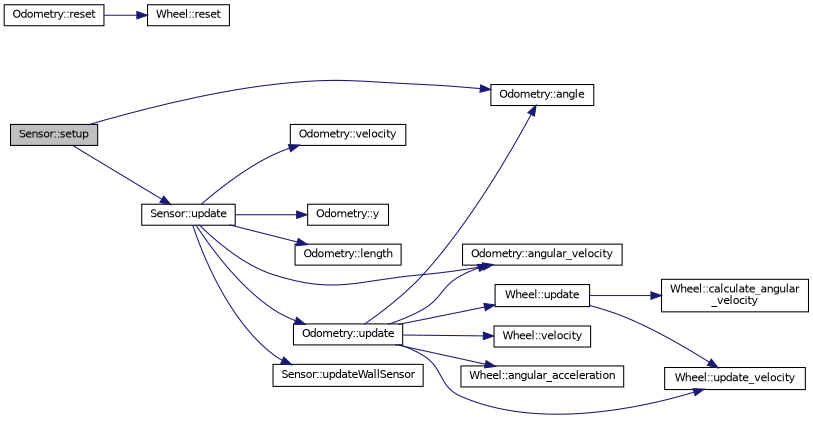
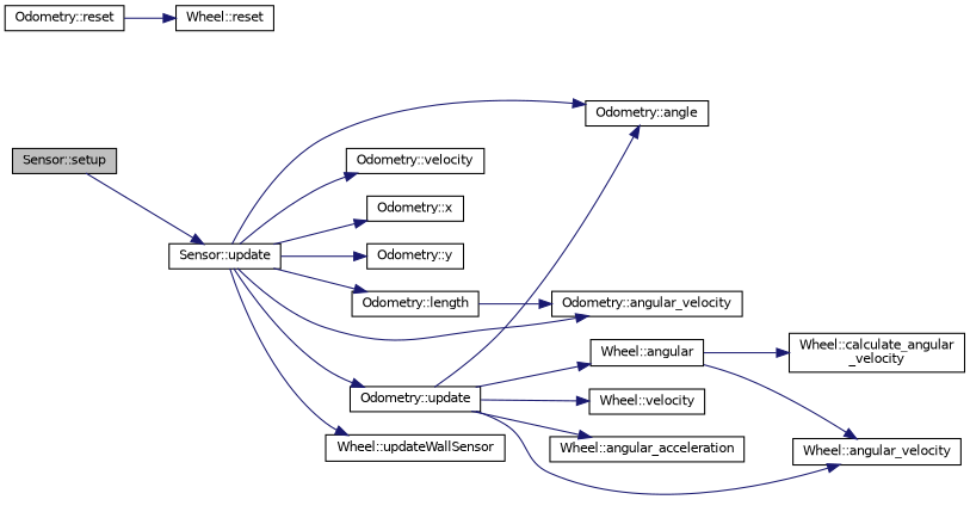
  digraph {
    rankdir=LR
    node [color=black fillcolor=white fontname=Helvetica fontsize=10 shape=record style=filled]
    edge [color=midnightblue fontname=Helvetica fontsize=10 labelfontname=Helvetica labelfontsize=10 style=solid]
    n1 [fillcolor=grey75 fontcolor=black height=0.2 label="Sensor::setup" width=0.4]
    n2 [height=0.2 label="Sensor::update" width=0.4]
    n3 [height=0.2 label="Odometry::angle" width=0.4]
    n4 [height=0.2 label="Odometry::angular_velocity" width=0.4]
    n5 [height=0.2 label="Odometry::length" width=0.4]
    n6 [height=0.2 label="Odometry::update" width=0.4]
-   n7 [height=0.2 label="Sensor::updateWallSensor" width=0.4]
+   n7 [height=0.2 label="Wheel::updateWallSensor" width=0.4]
    n8 [height=0.2 label="Odometry::velocity" width=0.4]
+   n9 [height=0.2 label="Odometry::x" width=0.4]
    n10 [height=0.2 label="Odometry::y" width=0.4]
    n11 [height=0.2 label="Odometry::reset" width=0.4]
    n12 [height=0.2 label="Wheel::reset" width=0.4]
    n13 [height=0.2 label="Wheel::angular_acceleration" width=0.4]
-   n14 [height=0.2 label="Wheel::update_velocity" width=0.4]
-   n15 [height=0.2 label="Wheel::update" width=0.4]
+   n14 [height=0.2 label="Wheel::angular_velocity" width=0.4]
+   n15 [height=0.2 label="Wheel::angular" width=0.4]
    n16 [height=0.2 label="Wheel::velocity" width=0.4]
    n17 [height=0.2 label="Wheel::calculate_angular\l_velocity" width=0.4]
    n1 -> n2
-   n1 -> n3
+   n2 -> n3
    n2 -> n4
    n2 -> n5
    n2 -> n6
    n2 -> n7
    n2 -> n8
+   n2 -> n9
    n2 -> n10
    n6 -> n3
-   n6 -> n4
+   n5 -> n4
    n6 -> n13
    n6 -> n14
    n6 -> n15
    n6 -> n16
    n11 -> n12
    n15 -> n14
    n15 -> n17
  }
